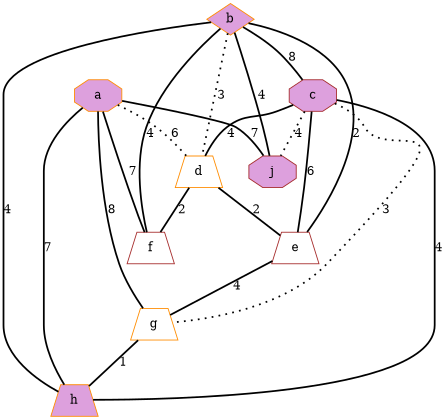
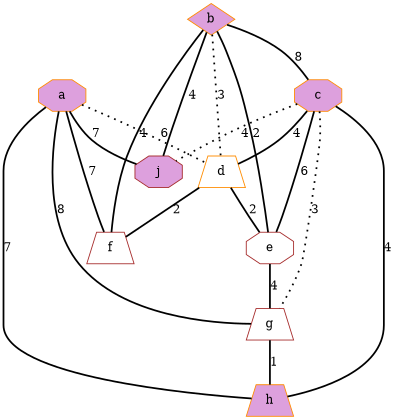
  digraph {
    rankdir=TB
    node [color=darkorange fillcolor=plum shape=trapezium style=filled]
    edge [color=black dir=none penwidth=2 style=solid]
    a [shape=octagon]
    d [fillcolor=white]
    f [color=brown fillcolor=white]
-   g [fillcolor=white]
+   g [color=brown fillcolor=white]
    h
    j [color=brown shape=octagon]
    b [shape=diamond]
-   e [color=brown fillcolor=white]
-   c [color=brown shape=octagon]
+   e [color=brown fillcolor=white shape=octagon]
+   c [shape=octagon]
    a -> d [label=6 style=dotted]
    a -> f [label=7 style=bold]
    a -> g [label=8 style=bold]
    a -> h [label=7]
    a -> j [label=7 style=bold]
    d -> f [label=2]
    d -> e [label=2 style=bold]
    g -> h [label=1 style=bold]
    b -> d [label=3 style=dotted]
    b -> f [label=4]
-   b -> h [label=4]
    b -> j [label=4]
    b -> e [label=2]
    b -> c [label=8 style=bold]
    e -> g [label=4]
    c -> d [label=4]
    c -> g [label=3 style=dotted]
    c -> h [label=4 style=bold]
    c -> j [label=4 style=dotted]
    c -> e [label=6]
  }
